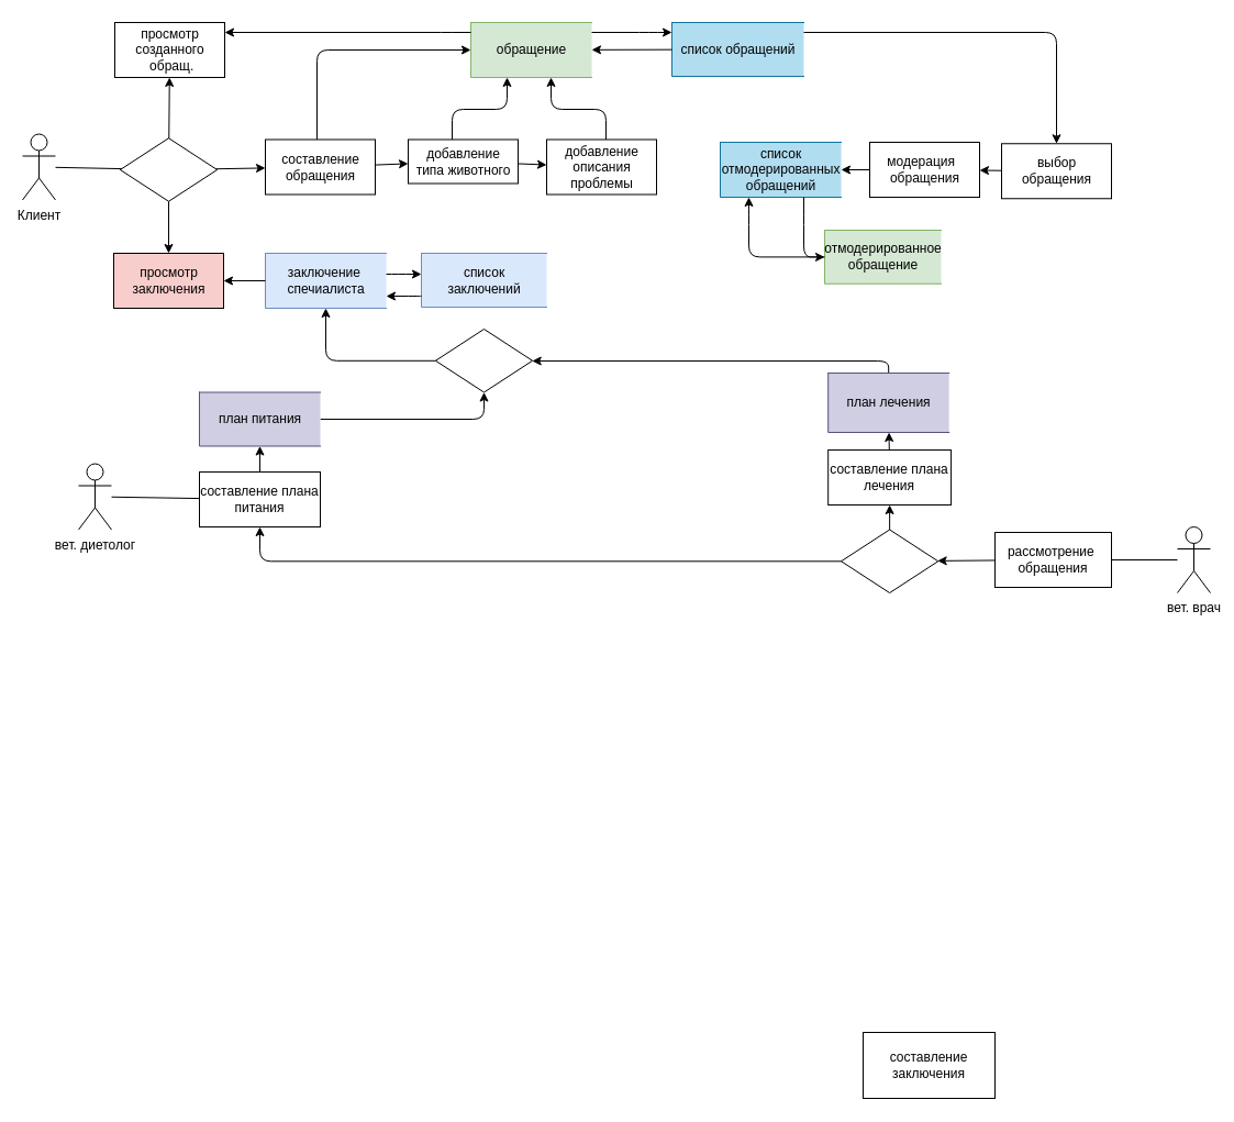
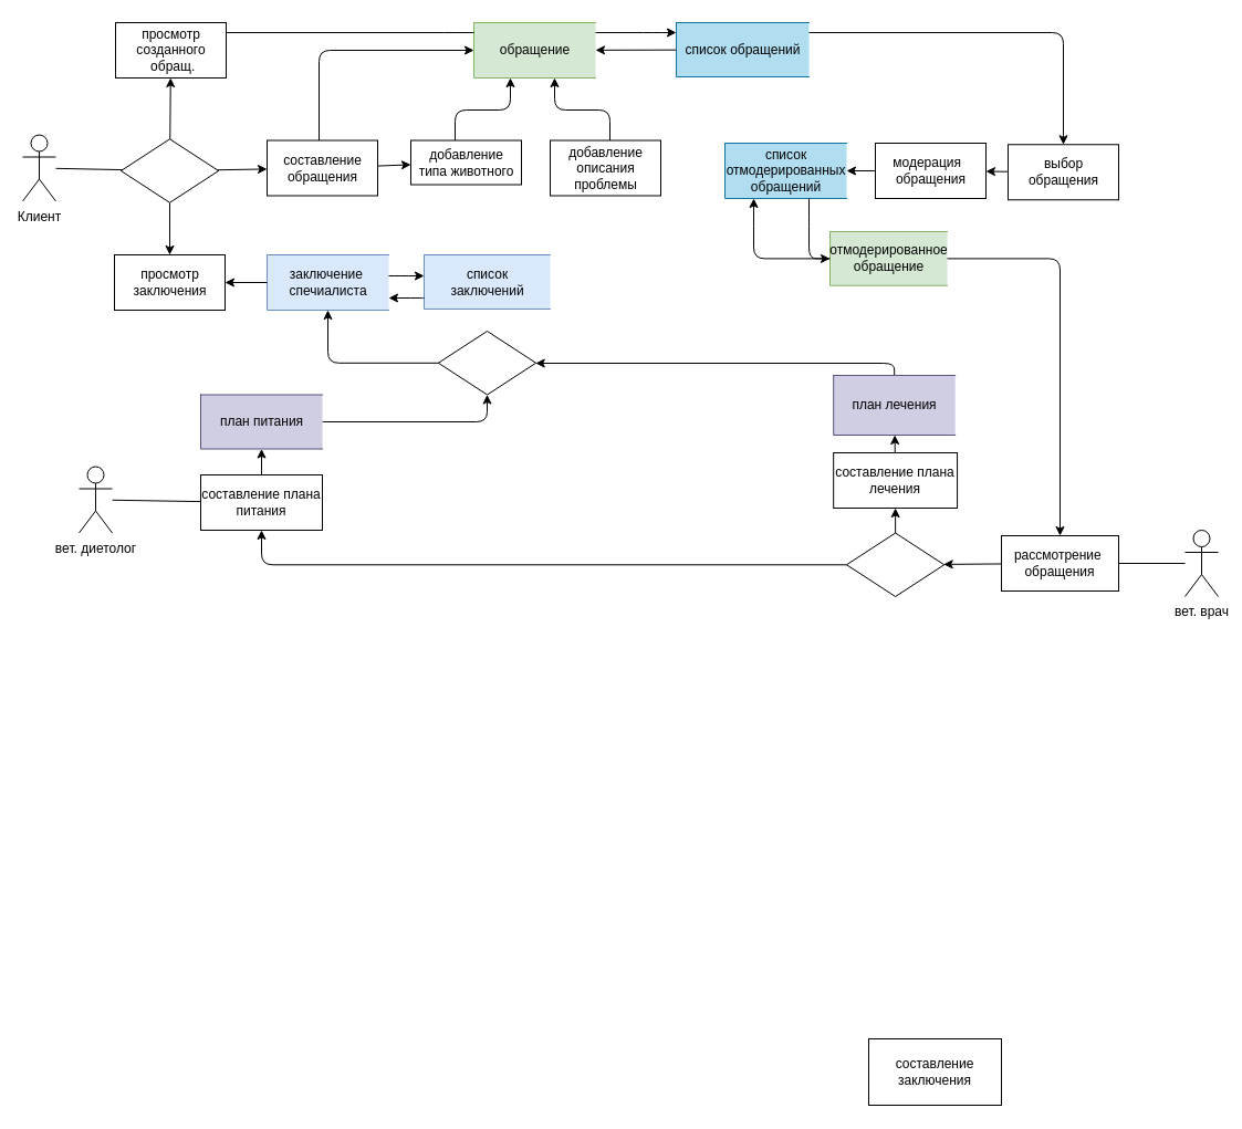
  <mxCell id="0" />
  <mxCell id="1" parent="0" />
  <mxCell id="2" value="Клиент" style="shape=umlActor;verticalLabelPosition=bottom;verticalAlign=top;html=1;outlineConnect=0;" parent="1" vertex="1"><mxGeometry x="20" y="121.5" width="30" height="60" as="geometry" /></mxCell>
  <mxCell id="3" value="добавление&lt;br&gt;типа животного" style="html=1;dashed=0;whitespace=wrap;" parent="1" vertex="1"><mxGeometry x="371" y="126.5" width="100" height="40" as="geometry" /></mxCell>
  <mxCell id="4" value="" style="endArrow=classic;html=1;" parent="1" source="16" target="3" edge="1"><mxGeometry width="50" height="50" relative="1" as="geometry"><mxPoint x="471" y="157.5" as="sourcePoint" /><mxPoint x="521" y="107.5" as="targetPoint" /></mxGeometry></mxCell>
  <mxCell id="5" value="" style="endArrow=classic;html=1;edgeStyle=orthogonalEdgeStyle;" parent="1" source="16" target="17" edge="1"><mxGeometry width="50" height="50" relative="1" as="geometry"><mxPoint x="472" y="220" as="sourcePoint" /><mxPoint x="557" y="220" as="targetPoint" /><Array as="points"><mxPoint x="288" y="45" /></Array></mxGeometry></mxCell>
  <mxCell id="6" value="модерация&amp;nbsp;&amp;nbsp;&lt;br&gt;обращения" style="html=1;dashed=0;whitespace=wrap;" parent="1" vertex="1"><mxGeometry x="791" y="129" width="100" height="50" as="geometry" /></mxCell>
  <mxCell id="7" value="вет. диетолог" style="shape=umlActor;verticalLabelPosition=bottom;verticalAlign=top;html=1;outlineConnect=0;" parent="1" vertex="1"><mxGeometry x="71" y="421.5" width="30" height="60" as="geometry" /></mxCell>
  <mxCell id="8" style="edgeStyle=orthogonalEdgeStyle;rounded=0;orthogonalLoop=1;jettySize=auto;html=1;endArrow=classic;endFill=1;" parent="1" source="9" target="57" edge="1"><mxGeometry relative="1" as="geometry"><mxPoint x="311" y="419" as="targetPoint" /></mxGeometry></mxCell>
  <mxCell id="9" value="составление плана питания" style="rounded=0;whiteSpace=wrap;html=1;" parent="1" vertex="1"><mxGeometry x="181" y="429" width="110" height="50" as="geometry" /></mxCell>
  <mxCell id="10" value="" style="endArrow=none;html=1;endFill=0;" parent="1" source="7" target="9" edge="1"><mxGeometry width="50" height="50" relative="1" as="geometry"><mxPoint x="65.004" y="675.25" as="sourcePoint" /><mxPoint x="181" y="451.5" as="targetPoint" /></mxGeometry></mxCell>
  <mxCell id="11" value="вет. врач" style="shape=umlActor;verticalLabelPosition=bottom;verticalAlign=top;html=1;outlineConnect=0;" parent="1" vertex="1"><mxGeometry x="1071" y="479" width="30" height="60" as="geometry" /></mxCell>
  <mxCell id="12" value="составление заключения" style="rounded=0;whiteSpace=wrap;html=1;fillColor=#f8cecc;strokeColor=#b85450;" parent="1" vertex="1"><mxGeometry x="785" y="939" width="120" height="60" as="geometry" /></mxCell>
  <mxCell id="13" value="составление плана лечения" style="rounded=0;whiteSpace=wrap;html=1;" parent="1" vertex="1"><mxGeometry x="753.19" y="409" width="111.87" height="50" as="geometry" /></mxCell>
  <mxCell id="14" value="рассмотрение&amp;nbsp;&lt;br&gt;обращения" style="rounded=0;whiteSpace=wrap;html=1;" parent="1" vertex="1"><mxGeometry x="905" y="484" width="106" height="50" as="geometry" /></mxCell>
  <mxCell id="15" value="составление заключения" style="rounded=0;whiteSpace=wrap;html=1;" parent="1" vertex="1"><mxGeometry x="785" y="939" width="120" height="60" as="geometry" /></mxCell>
  <mxCell id="16" value="составление &lt;br&gt;обращения" style="html=1;dashed=0;whitespace=wrap;" parent="1" vertex="1"><mxGeometry x="241" y="126.5" width="100" height="50" as="geometry" /></mxCell>
  <mxCell id="17" value="обращение" style="html=1;dashed=0;whitespace=wrap;shape=partialRectangle;right=0;fillColor=#d5e8d4;strokeColor=#82b366;" vertex="1" parent="1"><mxGeometry x="428" y="20" width="110" height="50" as="geometry" /></mxCell>
  <mxCell id="18" value="добавление &lt;br&gt;описания &lt;br&gt;проблемы" style="html=1;dashed=0;whitespace=wrap;" vertex="1" parent="1"><mxGeometry x="497" y="126.5" width="100" height="50" as="geometry" /></mxCell>
- <mxCell id="19" value="" style="endArrow=classic;html=1;" edge="1" parent="1" source="3" target="18"><mxGeometry width="50" height="50" relative="1" as="geometry"><mxPoint x="487" y="86.5" as="sourcePoint" /><mxPoint x="537" y="36.5" as="targetPoint" /></mxGeometry></mxCell>
  <mxCell id="20" value="" style="endArrow=classic;html=1;edgeStyle=orthogonalEdgeStyle;" edge="1" parent="1" source="3" target="17"><mxGeometry width="50" height="50" relative="1" as="geometry"><mxPoint x="488" y="100" as="sourcePoint" /><mxPoint x="538" y="50" as="targetPoint" /><Array as="points"><mxPoint x="411" y="99" /><mxPoint x="461" y="99" /></Array></mxGeometry></mxCell>
  <mxCell id="21" value="" style="endArrow=classic;html=1;edgeStyle=orthogonalEdgeStyle;" edge="1" parent="1" source="18" target="17"><mxGeometry width="50" height="50" relative="1" as="geometry"><mxPoint x="668" y="81" as="sourcePoint" /><mxPoint x="718" y="31" as="targetPoint" /><Array as="points"><mxPoint x="551" y="99" /><mxPoint x="501" y="99" /></Array></mxGeometry></mxCell>
  <mxCell id="22" value="" style="shape=rhombus;html=1;dashed=0;whitespace=wrap;perimeter=rhombusPerimeter;" vertex="1" parent="1"><mxGeometry x="108.88" y="125.25" width="88.25" height="57.5" as="geometry" /></mxCell>
  <mxCell id="23" value="" style="endArrow=classic;html=1;" edge="1" parent="1" source="22" target="16"><mxGeometry width="50" height="50" relative="1" as="geometry"><mxPoint x="410" y="195.5" as="sourcePoint" /><mxPoint x="460" y="145.5" as="targetPoint" /></mxGeometry></mxCell>
- <mxCell id="24" value="" style="endArrow=classic;html=1;edgeStyle=orthogonalEdgeStyle;" edge="1" parent="1" source="17" target="25"><mxGeometry width="50" height="50" relative="1" as="geometry"><mxPoint x="461" y="159" as="sourcePoint" /><mxPoint x="211" y="29" as="targetPoint" /><Array as="points"><mxPoint x="411" y="29" /><mxPoint x="411" y="29" /></Array></mxGeometry></mxCell>
+ <mxCell id="24" value="" style="endArrow=none;html=1;edgeStyle=orthogonalEdgeStyle;" edge="1" parent="1" source="17" target="25"><mxGeometry width="50" height="50" relative="1" as="geometry"><mxPoint x="461" y="159" as="sourcePoint" /><mxPoint x="211" y="29" as="targetPoint" /><Array as="points"><mxPoint x="411" y="29" /><mxPoint x="411" y="29" /></Array></mxGeometry></mxCell>
  <mxCell id="25" value="просмотр &lt;br&gt;созданного&lt;br&gt;&amp;nbsp;обращ." style="html=1;dashed=0;whitespace=wrap;" vertex="1" parent="1"><mxGeometry x="104" y="20" width="100" height="50" as="geometry" /></mxCell>
  <mxCell id="26" value="" style="endArrow=classic;html=1;" edge="1" parent="1" source="22" target="25"><mxGeometry width="50" height="50" relative="1" as="geometry"><mxPoint x="411" y="199" as="sourcePoint" /><mxPoint x="461" y="149" as="targetPoint" /></mxGeometry></mxCell>
  <mxCell id="27" value="" style="endArrow=classic;html=1;" edge="1" parent="1" source="22" target="28"><mxGeometry width="50" height="50" relative="1" as="geometry"><mxPoint x="411" y="199" as="sourcePoint" /><mxPoint x="261" y="219" as="targetPoint" /></mxGeometry></mxCell>
- <mxCell id="28" value="просмотр&lt;br&gt;заключения" style="html=1;dashed=0;whitespace=wrap;fillColor=#f8cecc;" vertex="1" parent="1"><mxGeometry x="103" y="230" width="100" height="50" as="geometry" /></mxCell>
+ <mxCell id="28" value="просмотр&lt;br&gt;заключения" style="html=1;dashed=0;whitespace=wrap;" vertex="1" parent="1"><mxGeometry x="103" y="230" width="100" height="50" as="geometry" /></mxCell>
  <mxCell id="29" value="" style="endArrow=none;html=1;endFill=0;" edge="1" parent="1" source="2" target="22"><mxGeometry width="50" height="50" relative="1" as="geometry"><mxPoint x="410" y="165.5" as="sourcePoint" /><mxPoint x="460" y="115.5" as="targetPoint" /></mxGeometry></mxCell>
  <mxCell id="30" value="заключение&amp;nbsp;&lt;br&gt;спечиалиста" style="html=1;dashed=0;whitespace=wrap;shape=partialRectangle;right=0;fillColor=#dae8fc;strokeColor=#6c8ebf;" vertex="1" parent="1"><mxGeometry x="241" y="230" width="110" height="50" as="geometry" /></mxCell>
  <mxCell id="31" value="" style="endArrow=classic;html=1;" edge="1" parent="1" source="30" target="28"><mxGeometry width="50" height="50" relative="1" as="geometry"><mxPoint x="411" y="269" as="sourcePoint" /><mxPoint x="461" y="219" as="targetPoint" /></mxGeometry></mxCell>
  <mxCell id="32" value="выбор &lt;br&gt;обращения" style="html=1;dashed=0;whitespace=wrap;" vertex="1" parent="1"><mxGeometry x="911" y="130.25" width="100" height="50" as="geometry" /></mxCell>
  <mxCell id="33" value="список обращений" style="html=1;dashed=0;whitespace=wrap;shape=partialRectangle;right=0;fillColor=#b1ddf0;strokeColor=#10739e;" vertex="1" parent="1"><mxGeometry x="611" y="20" width="120" height="49" as="geometry" /></mxCell>
  <mxCell id="34" value="" style="endArrow=classic;html=1;edgeStyle=orthogonalEdgeStyle;" edge="1" parent="1" source="17" target="33"><mxGeometry width="50" height="50" relative="1" as="geometry"><mxPoint x="741" y="159" as="sourcePoint" /><mxPoint x="791" y="109" as="targetPoint" /><Array as="points"><mxPoint x="591" y="29" /><mxPoint x="591" y="29" /></Array></mxGeometry></mxCell>
  <mxCell id="35" value="" style="endArrow=classic;html=1;" edge="1" parent="1" source="33" target="17"><mxGeometry width="50" height="50" relative="1" as="geometry"><mxPoint x="791" y="109" as="sourcePoint" /><mxPoint x="741" y="159" as="targetPoint" /></mxGeometry></mxCell>
  <mxCell id="36" value="" style="endArrow=classic;html=1;edgeStyle=orthogonalEdgeStyle;" edge="1" parent="1" source="33" target="32"><mxGeometry width="50" height="50" relative="1" as="geometry"><mxPoint x="741" y="159" as="sourcePoint" /><mxPoint x="791" y="109" as="targetPoint" /><Array as="points"><mxPoint x="961" y="29" /></Array></mxGeometry></mxCell>
  <mxCell id="37" value="" style="endArrow=classic;html=1;" edge="1" parent="1" source="32" target="6"><mxGeometry width="50" height="50" relative="1" as="geometry"><mxPoint x="741" y="159" as="sourcePoint" /><mxPoint x="791" y="109" as="targetPoint" /></mxGeometry></mxCell>
  <mxCell id="38" value="отмодерированное&lt;br&gt;обращение" style="html=1;dashed=0;whitespace=wrap;shape=partialRectangle;right=0;fillColor=#d5e8d4;strokeColor=#82b366;" vertex="1" parent="1"><mxGeometry x="750" y="209" width="106" height="48.75" as="geometry" /></mxCell>
  <mxCell id="39" value="список&lt;br&gt;отмодерированных&lt;br&gt;обращений" style="html=1;dashed=0;whitespace=wrap;shape=partialRectangle;right=0;fillColor=#b1ddf0;strokeColor=#10739e;" vertex="1" parent="1"><mxGeometry x="655" y="129" width="110" height="50" as="geometry" /></mxCell>
  <mxCell id="40" value="" style="endArrow=classic;html=1;" edge="1" parent="1" source="6" target="39"><mxGeometry width="50" height="50" relative="1" as="geometry"><mxPoint x="891" y="209" as="sourcePoint" /><mxPoint x="941" y="159" as="targetPoint" /></mxGeometry></mxCell>
  <mxCell id="41" value="" style="endArrow=classic;html=1;edgeStyle=orthogonalEdgeStyle;" edge="1" parent="1" source="38" target="39"><mxGeometry width="50" height="50" relative="1" as="geometry"><mxPoint x="821" y="209" as="sourcePoint" /><mxPoint x="871" y="159" as="targetPoint" /><Array as="points"><mxPoint x="681" y="194" /><mxPoint x="681" y="194" /></Array></mxGeometry></mxCell>
  <mxCell id="42" value="" style="endArrow=classic;html=1;edgeStyle=orthogonalEdgeStyle;" edge="1" parent="1" source="39" target="38"><mxGeometry width="50" height="50" relative="1" as="geometry"><mxPoint x="871" y="159" as="sourcePoint" /><mxPoint x="821" y="209" as="targetPoint" /><Array as="points"><mxPoint x="731" y="194" /><mxPoint x="731" y="194" /></Array></mxGeometry></mxCell>
  <mxCell id="43" value="" style="endArrow=none;html=1;endFill=0;" edge="1" parent="1" source="11" target="14"><mxGeometry width="50" height="50" relative="1" as="geometry"><mxPoint x="831" y="449" as="sourcePoint" /><mxPoint x="881" y="399" as="targetPoint" /></mxGeometry></mxCell>
+ <mxCell id="44" value="" style="endArrow=classic;html=1;edgeStyle=orthogonalEdgeStyle;" edge="1" parent="1" source="38" target="14"><mxGeometry width="50" height="50" relative="1" as="geometry"><mxPoint x="831" y="309" as="sourcePoint" /><mxPoint x="881" y="259" as="targetPoint" /></mxGeometry></mxCell>
  <mxCell id="45" value="" style="shape=rhombus;html=1;dashed=0;whitespace=wrap;perimeter=rhombusPerimeter;" vertex="1" parent="1"><mxGeometry x="765" y="481.5" width="88.25" height="57.5" as="geometry" /></mxCell>
  <mxCell id="46" value="" style="endArrow=classic;html=1;edgeStyle=orthogonalEdgeStyle;" edge="1" parent="1" source="45" target="9"><mxGeometry width="50" height="50" relative="1" as="geometry"><mxPoint x="361" y="589" as="sourcePoint" /><mxPoint x="236" y="479" as="targetPoint" /></mxGeometry></mxCell>
  <mxCell id="47" value="" style="endArrow=classic;html=1;" edge="1" parent="1" source="14" target="45"><mxGeometry width="50" height="50" relative="1" as="geometry"><mxPoint x="631" y="589" as="sourcePoint" /><mxPoint x="681" y="539" as="targetPoint" /></mxGeometry></mxCell>
  <mxCell id="48" value="" style="endArrow=classic;html=1;" edge="1" parent="1" source="45" target="13"><mxGeometry width="50" height="50" relative="1" as="geometry"><mxPoint x="631" y="589" as="sourcePoint" /><mxPoint x="681" y="539" as="targetPoint" /></mxGeometry></mxCell>
  <mxCell id="49" value="" style="endArrow=classic;html=1;" edge="1" parent="1" source="13" target="58"><mxGeometry width="50" height="50" relative="1" as="geometry"><mxPoint x="631" y="589" as="sourcePoint" /><mxPoint x="721" y="409" as="targetPoint" /></mxGeometry></mxCell>
  <mxCell id="50" value="" style="shape=rhombus;html=1;dashed=0;whitespace=wrap;perimeter=rhombusPerimeter;" vertex="1" parent="1"><mxGeometry x="395.87" y="299" width="88.25" height="57.5" as="geometry" /></mxCell>
  <mxCell id="51" value="список&lt;br&gt;заключений" style="html=1;dashed=0;whitespace=wrap;shape=partialRectangle;right=0;fillColor=#dae8fc;strokeColor=#6c8ebf;" vertex="1" parent="1"><mxGeometry x="383" y="230" width="114" height="49" as="geometry" /></mxCell>
  <mxCell id="52" value="" style="endArrow=classic;html=1;edgeStyle=orthogonalEdgeStyle;" edge="1" parent="1" source="30" target="51"><mxGeometry width="50" height="50" relative="1" as="geometry"><mxPoint x="481" y="269" as="sourcePoint" /><mxPoint x="531" y="219" as="targetPoint" /><Array as="points"><mxPoint x="361" y="249" /><mxPoint x="361" y="249" /></Array></mxGeometry></mxCell>
  <mxCell id="53" value="" style="endArrow=classic;html=1;edgeStyle=orthogonalEdgeStyle;" edge="1" parent="1" source="51" target="30"><mxGeometry width="50" height="50" relative="1" as="geometry"><mxPoint x="481" y="269" as="sourcePoint" /><mxPoint x="531" y="219" as="targetPoint" /><Array as="points"><mxPoint x="381" y="269" /><mxPoint x="381" y="269" /></Array></mxGeometry></mxCell>
  <mxCell id="54" value="" style="endArrow=classic;html=1;edgeStyle=orthogonalEdgeStyle;" edge="1" parent="1" source="50" target="30"><mxGeometry width="50" height="50" relative="1" as="geometry"><mxPoint x="481" y="369" as="sourcePoint" /><mxPoint x="391" y="302" as="targetPoint" /></mxGeometry></mxCell>
  <mxCell id="55" value="" style="endArrow=classic;html=1;edgeStyle=orthogonalEdgeStyle;" edge="1" parent="1" source="57" target="50"><mxGeometry width="50" height="50" relative="1" as="geometry"><mxPoint x="346" y="409" as="sourcePoint" /><mxPoint x="531" y="319" as="targetPoint" /><Array as="points"><mxPoint x="440" y="381" /></Array></mxGeometry></mxCell>
  <mxCell id="56" value="" style="endArrow=classic;html=1;edgeStyle=orthogonalEdgeStyle;" edge="1" parent="1" source="58" target="50"><mxGeometry width="50" height="50" relative="1" as="geometry"><mxPoint x="831" y="328" as="sourcePoint" /><mxPoint x="501" y="419" as="targetPoint" /><Array as="points"><mxPoint x="808" y="328" /></Array></mxGeometry></mxCell>
  <mxCell id="57" value="план питания" style="html=1;dashed=0;whitespace=wrap;shape=partialRectangle;right=0;fillColor=#d0cee2;strokeColor=#56517e;" vertex="1" parent="1"><mxGeometry x="181" y="356.5" width="110" height="49" as="geometry" /></mxCell>
  <mxCell id="58" value="план лечения" style="html=1;dashed=0;whitespace=wrap;shape=partialRectangle;right=0;fillColor=#d0cee2;strokeColor=#56517e;" vertex="1" parent="1"><mxGeometry x="753.19" y="339" width="110" height="54" as="geometry" /></mxCell>
